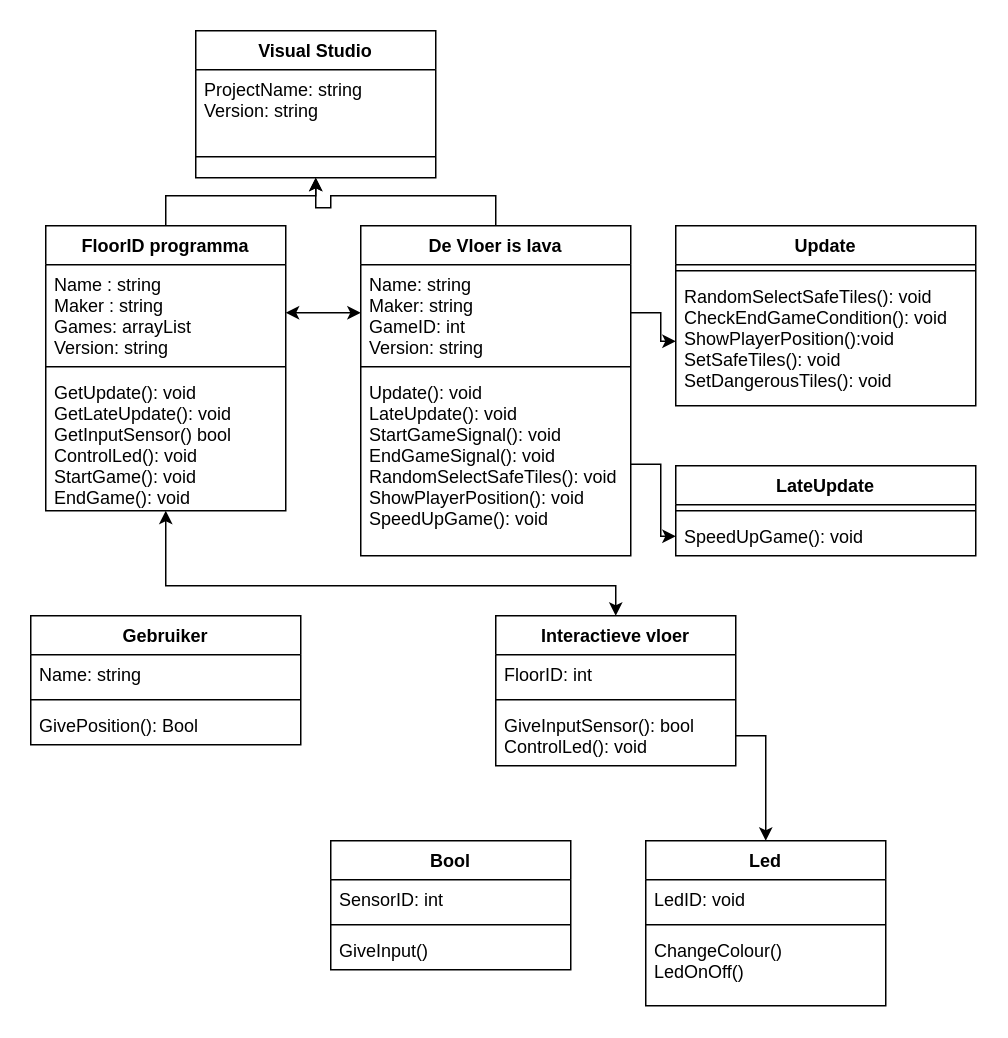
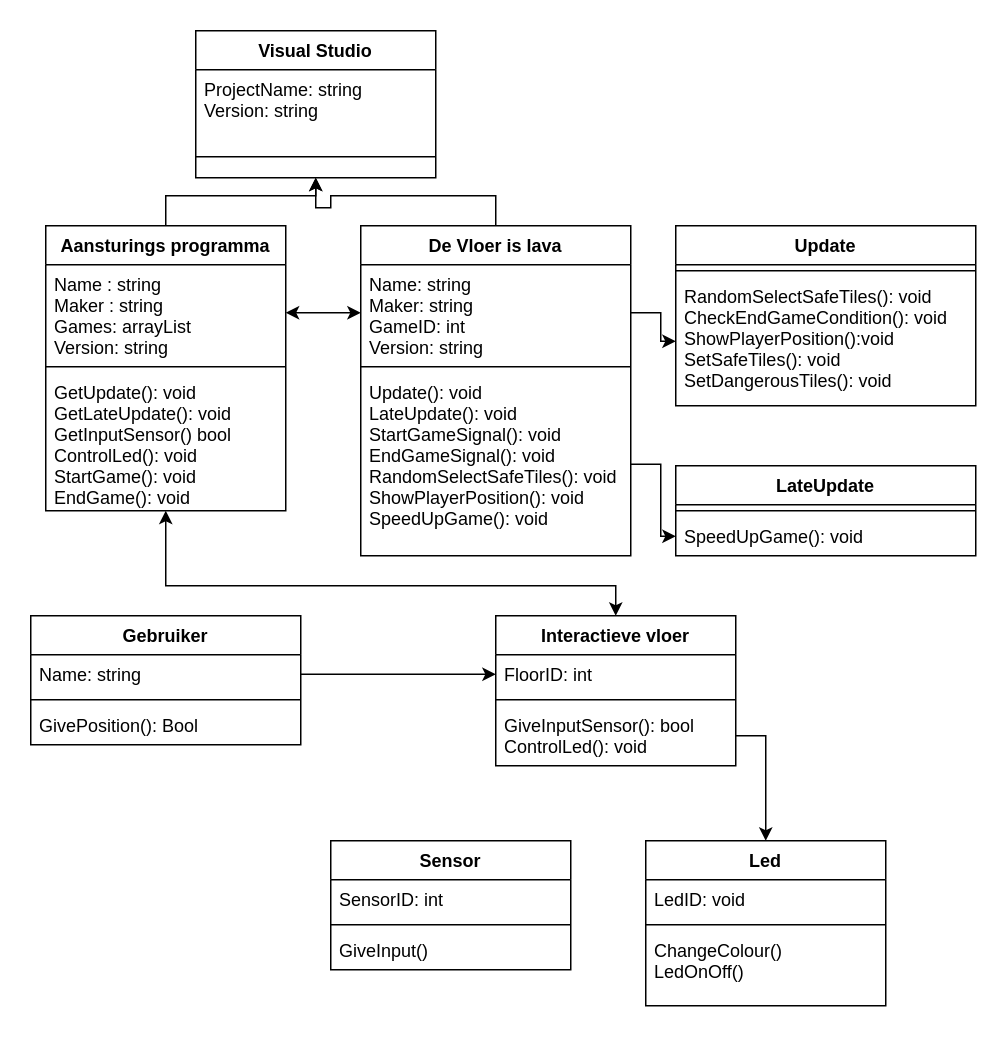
  <mxCell id="0" />
  <mxCell id="1" parent="0" />
  <mxCell id="2" style="edgeStyle=orthogonalEdgeStyle;rounded=0;orthogonalLoop=1;jettySize=auto;html=1;exitX=0.5;exitY=0;exitDx=0;exitDy=0;entryX=0.5;entryY=1;entryDx=0;entryDy=0;startArrow=none;startFill=0;endArrow=classic;endFill=1;" edge="1" parent="1" source="30" target="40"><mxGeometry relative="1" as="geometry" /></mxCell>
  <mxCell id="3" style="edgeStyle=orthogonalEdgeStyle;rounded=0;orthogonalLoop=1;jettySize=auto;html=1;exitX=0.5;exitY=0;exitDx=0;exitDy=0;entryX=0.5;entryY=1;entryDx=0;entryDy=0;entryPerimeter=0;startArrow=classic;startFill=1;" parent="1" source="7" target="33" edge="1"><mxGeometry relative="1" as="geometry"><Array as="points"><mxPoint x="410" y="390" /><mxPoint x="110" y="390" /></Array></mxGeometry></mxCell>
+ <mxCell id="4" style="edgeStyle=orthogonalEdgeStyle;rounded=0;orthogonalLoop=1;jettySize=auto;html=1;exitX=1;exitY=0.5;exitDx=0;exitDy=0;entryX=0;entryY=0.5;entryDx=0;entryDy=0;" parent="1" source="12" target="8" edge="1"><mxGeometry relative="1" as="geometry" /></mxCell>
  <mxCell id="5" style="edgeStyle=orthogonalEdgeStyle;rounded=0;orthogonalLoop=1;jettySize=auto;html=1;entryX=0;entryY=0.5;entryDx=0;entryDy=0;startArrow=classic;startFill=1;" parent="1" source="31" target="27" edge="1"><mxGeometry relative="1" as="geometry" /></mxCell>
  <mxCell id="6" style="edgeStyle=orthogonalEdgeStyle;rounded=0;orthogonalLoop=1;jettySize=auto;html=1;entryX=0.5;entryY=0;entryDx=0;entryDy=0;exitX=1;exitY=0.5;exitDx=0;exitDy=0;" edge="1" parent="1" source="10" target="20"><mxGeometry relative="1" as="geometry" /></mxCell>
  <mxCell id="7" value="Interactieve vloer" style="swimlane;fontStyle=1;align=center;verticalAlign=top;childLayout=stackLayout;horizontal=1;startSize=26;horizontalStack=0;resizeParent=1;resizeParentMax=0;resizeLast=0;collapsible=1;marginBottom=0;fillColor=#ffffff;" parent="1" vertex="1"><mxGeometry x="330" y="410" width="160" height="100" as="geometry" /></mxCell>
  <mxCell id="8" value="FloorID: int" style="text;strokeColor=none;fillColor=none;align=left;verticalAlign=top;spacingLeft=4;spacingRight=4;overflow=hidden;rotatable=0;points=[[0,0.5],[1,0.5]];portConstraint=eastwest;" parent="7" vertex="1"><mxGeometry y="26" width="160" height="26" as="geometry" /></mxCell>
  <mxCell id="9" value="" style="line;strokeWidth=1;fillColor=none;align=left;verticalAlign=middle;spacingTop=-1;spacingLeft=3;spacingRight=3;rotatable=0;labelPosition=right;points=[];portConstraint=eastwest;" parent="7" vertex="1"><mxGeometry y="52" width="160" height="8" as="geometry" /></mxCell>
  <mxCell id="10" value="GiveInputSensor(): bool&#10;ControlLed(): void" style="text;strokeColor=none;fillColor=none;align=left;verticalAlign=top;spacingLeft=4;spacingRight=4;overflow=hidden;rotatable=0;points=[[0,0.5],[1,0.5]];portConstraint=eastwest;" parent="7" vertex="1"><mxGeometry y="60" width="160" height="40" as="geometry" /></mxCell>
  <mxCell id="11" value="Gebruiker" style="swimlane;fontStyle=1;align=center;verticalAlign=top;childLayout=stackLayout;horizontal=1;startSize=26;horizontalStack=0;resizeParent=1;resizeParentMax=0;resizeLast=0;collapsible=1;marginBottom=0;fillColor=#ffffff;" parent="1" vertex="1"><mxGeometry x="20" y="410" width="180" height="86" as="geometry" /></mxCell>
  <mxCell id="12" value="Name: string&#10;" style="text;strokeColor=none;fillColor=none;align=left;verticalAlign=top;spacingLeft=4;spacingRight=4;overflow=hidden;rotatable=0;points=[[0,0.5],[1,0.5]];portConstraint=eastwest;" parent="11" vertex="1"><mxGeometry y="26" width="180" height="26" as="geometry" /></mxCell>
  <mxCell id="13" value="" style="line;strokeWidth=1;fillColor=none;align=left;verticalAlign=middle;spacingTop=-1;spacingLeft=3;spacingRight=3;rotatable=0;labelPosition=right;points=[];portConstraint=eastwest;" parent="11" vertex="1"><mxGeometry y="52" width="180" height="8" as="geometry" /></mxCell>
  <mxCell id="14" value="GivePosition(): Bool " style="text;strokeColor=none;fillColor=none;align=left;verticalAlign=top;spacingLeft=4;spacingRight=4;overflow=hidden;rotatable=0;points=[[0,0.5],[1,0.5]];portConstraint=eastwest;" parent="11" vertex="1"><mxGeometry y="60" width="180" height="26" as="geometry" /></mxCell>
  <mxCell id="15" style="edgeStyle=orthogonalEdgeStyle;rounded=0;orthogonalLoop=1;jettySize=auto;html=1;exitX=0.5;exitY=0;exitDx=0;exitDy=0;entryX=0.5;entryY=1;entryDx=0;entryDy=0;startArrow=none;startFill=0;endArrow=classic;endFill=1;" edge="1" parent="1" source="26" target="40"><mxGeometry relative="1" as="geometry" /></mxCell>
- <mxCell id="16" value="Bool" style="swimlane;fontStyle=1;align=center;verticalAlign=top;childLayout=stackLayout;horizontal=1;startSize=26;horizontalStack=0;resizeParent=1;resizeParentMax=0;resizeLast=0;collapsible=1;marginBottom=0;fillColor=#ffffff;" vertex="1" parent="1"><mxGeometry x="220" y="560" width="160" height="86" as="geometry" /></mxCell>
+ <mxCell id="16" value="Sensor" style="swimlane;fontStyle=1;align=center;verticalAlign=top;childLayout=stackLayout;horizontal=1;startSize=26;horizontalStack=0;resizeParent=1;resizeParentMax=0;resizeLast=0;collapsible=1;marginBottom=0;fillColor=#ffffff;" vertex="1" parent="1"><mxGeometry x="220" y="560" width="160" height="86" as="geometry" /></mxCell>
  <mxCell id="17" value="SensorID: int" style="text;strokeColor=none;fillColor=none;align=left;verticalAlign=top;spacingLeft=4;spacingRight=4;overflow=hidden;rotatable=0;points=[[0,0.5],[1,0.5]];portConstraint=eastwest;" vertex="1" parent="16"><mxGeometry y="26" width="160" height="26" as="geometry" /></mxCell>
  <mxCell id="18" value="" style="line;strokeWidth=1;fillColor=none;align=left;verticalAlign=middle;spacingTop=-1;spacingLeft=3;spacingRight=3;rotatable=0;labelPosition=right;points=[];portConstraint=eastwest;" vertex="1" parent="16"><mxGeometry y="52" width="160" height="8" as="geometry" /></mxCell>
  <mxCell id="19" value="GiveInput()" style="text;strokeColor=none;fillColor=none;align=left;verticalAlign=top;spacingLeft=4;spacingRight=4;overflow=hidden;rotatable=0;points=[[0,0.5],[1,0.5]];portConstraint=eastwest;" vertex="1" parent="16"><mxGeometry y="60" width="160" height="26" as="geometry" /></mxCell>
  <mxCell id="20" value="Led" style="swimlane;fontStyle=1;align=center;verticalAlign=top;childLayout=stackLayout;horizontal=1;startSize=26;horizontalStack=0;resizeParent=1;resizeParentMax=0;resizeLast=0;collapsible=1;marginBottom=0;fillColor=#ffffff;" vertex="1" parent="1"><mxGeometry x="430" y="560" width="160" height="110" as="geometry" /></mxCell>
  <mxCell id="21" value="LedID: void" style="text;strokeColor=none;fillColor=none;align=left;verticalAlign=top;spacingLeft=4;spacingRight=4;overflow=hidden;rotatable=0;points=[[0,0.5],[1,0.5]];portConstraint=eastwest;" vertex="1" parent="20"><mxGeometry y="26" width="160" height="26" as="geometry" /></mxCell>
  <mxCell id="22" value="" style="line;strokeWidth=1;fillColor=none;align=left;verticalAlign=middle;spacingTop=-1;spacingLeft=3;spacingRight=3;rotatable=0;labelPosition=right;points=[];portConstraint=eastwest;" vertex="1" parent="20"><mxGeometry y="52" width="160" height="8" as="geometry" /></mxCell>
  <mxCell id="23" value="ChangeColour()&#10;LedOnOff()" style="text;strokeColor=none;fillColor=none;align=left;verticalAlign=top;spacingLeft=4;spacingRight=4;overflow=hidden;rotatable=0;points=[[0,0.5],[1,0.5]];portConstraint=eastwest;" vertex="1" parent="20"><mxGeometry y="60" width="160" height="50" as="geometry" /></mxCell>
  <mxCell id="24" style="edgeStyle=orthogonalEdgeStyle;rounded=0;orthogonalLoop=1;jettySize=auto;html=1;startArrow=none;startFill=0;endArrow=classic;endFill=1;" edge="1" parent="1" source="27" target="36"><mxGeometry relative="1" as="geometry"><mxPoint x="660" y="119" as="targetPoint" /></mxGeometry></mxCell>
  <mxCell id="25" style="edgeStyle=orthogonalEdgeStyle;rounded=0;orthogonalLoop=1;jettySize=auto;html=1;entryX=0;entryY=0.5;entryDx=0;entryDy=0;startArrow=none;startFill=0;endArrow=classic;endFill=1;" edge="1" parent="1" source="29" target="39"><mxGeometry relative="1" as="geometry" /></mxCell>
  <mxCell id="26" value="De Vloer is lava" style="swimlane;fontStyle=1;align=center;verticalAlign=top;childLayout=stackLayout;horizontal=1;startSize=26;horizontalStack=0;resizeParent=1;resizeParentMax=0;resizeLast=0;collapsible=1;marginBottom=0;fillColor=#ffffff;" parent="1" vertex="1"><mxGeometry x="240" y="150" width="180" height="220" as="geometry" /></mxCell>
  <mxCell id="27" value="Name: string&#10;Maker: string&#10;GameID: int&#10;Version: string" style="text;strokeColor=none;fillColor=none;align=left;verticalAlign=top;spacingLeft=4;spacingRight=4;overflow=hidden;rotatable=0;points=[[0,0.5],[1,0.5]];portConstraint=eastwest;" parent="26" vertex="1"><mxGeometry y="26" width="180" height="64" as="geometry" /></mxCell>
  <mxCell id="28" value="" style="line;strokeWidth=1;fillColor=none;align=left;verticalAlign=middle;spacingTop=-1;spacingLeft=3;spacingRight=3;rotatable=0;labelPosition=right;points=[];portConstraint=eastwest;" parent="26" vertex="1"><mxGeometry y="90" width="180" height="8" as="geometry" /></mxCell>
  <mxCell id="29" value="Update(): void&#10;LateUpdate(): void&#10;StartGameSignal(): void&#10;EndGameSignal(): void&#10;RandomSelectSafeTiles(): void&#10;ShowPlayerPosition(): void&#10;SpeedUpGame(): void&#10;" style="text;strokeColor=none;fillColor=none;align=left;verticalAlign=top;spacingLeft=4;spacingRight=4;overflow=hidden;rotatable=0;points=[[0,0.5],[1,0.5]];portConstraint=eastwest;" parent="26" vertex="1"><mxGeometry y="98" width="180" height="122" as="geometry" /></mxCell>
- <mxCell id="30" value="FloorID programma" style="swimlane;fontStyle=1;align=center;verticalAlign=top;childLayout=stackLayout;horizontal=1;startSize=26;horizontalStack=0;resizeParent=1;resizeParentMax=0;resizeLast=0;collapsible=1;marginBottom=0;fillColor=#ffffff;" parent="1" vertex="1"><mxGeometry x="30" y="150" width="160" height="190" as="geometry" /></mxCell>
+ <mxCell id="30" value="Aansturings programma" style="swimlane;fontStyle=1;align=center;verticalAlign=top;childLayout=stackLayout;horizontal=1;startSize=26;horizontalStack=0;resizeParent=1;resizeParentMax=0;resizeLast=0;collapsible=1;marginBottom=0;fillColor=#ffffff;" parent="1" vertex="1"><mxGeometry x="30" y="150" width="160" height="190" as="geometry" /></mxCell>
  <mxCell id="31" value="Name : string&#10;Maker : string&#10;Games: arrayList&#10;Version: string" style="text;strokeColor=none;fillColor=none;align=left;verticalAlign=top;spacingLeft=4;spacingRight=4;overflow=hidden;rotatable=0;points=[[0,0.5],[1,0.5]];portConstraint=eastwest;" parent="30" vertex="1"><mxGeometry y="26" width="160" height="64" as="geometry" /></mxCell>
  <mxCell id="32" value="" style="line;strokeWidth=1;fillColor=none;align=left;verticalAlign=middle;spacingTop=-1;spacingLeft=3;spacingRight=3;rotatable=0;labelPosition=right;points=[];portConstraint=eastwest;" parent="30" vertex="1"><mxGeometry y="90" width="160" height="8" as="geometry" /></mxCell>
  <mxCell id="33" value="GetUpdate(): void&#10;GetLateUpdate(): void&#10;GetInputSensor() bool&#10;ControlLed(): void&#10;StartGame(): void&#10;EndGame(): void" style="text;strokeColor=none;fillColor=none;align=left;verticalAlign=top;spacingLeft=4;spacingRight=4;overflow=hidden;rotatable=0;points=[[0,0.5],[1,0.5]];portConstraint=eastwest;" parent="30" vertex="1"><mxGeometry y="98" width="160" height="92" as="geometry" /></mxCell>
  <mxCell id="34" value="Update" style="swimlane;fontStyle=1;align=center;verticalAlign=top;childLayout=stackLayout;horizontal=1;startSize=26;horizontalStack=0;resizeParent=1;resizeParentMax=0;resizeLast=0;collapsible=1;marginBottom=0;fillColor=#ffffff;" vertex="1" parent="1"><mxGeometry x="450" y="150" width="200" height="120" as="geometry" /></mxCell>
  <mxCell id="35" value="" style="line;strokeWidth=1;fillColor=none;align=left;verticalAlign=middle;spacingTop=-1;spacingLeft=3;spacingRight=3;rotatable=0;labelPosition=right;points=[];portConstraint=eastwest;" vertex="1" parent="34"><mxGeometry y="26" width="200" height="8" as="geometry" /></mxCell>
  <mxCell id="36" value="RandomSelectSafeTiles(): void&#10;CheckEndGameCondition(): void&#10;ShowPlayerPosition():void&#10;SetSafeTiles(): void&#10;SetDangerousTiles(): void&#10;" style="text;strokeColor=none;fillColor=none;align=left;verticalAlign=top;spacingLeft=4;spacingRight=4;overflow=hidden;rotatable=0;points=[[0,0.5],[1,0.5]];portConstraint=eastwest;" vertex="1" parent="34"><mxGeometry y="34" width="200" height="86" as="geometry" /></mxCell>
  <mxCell id="37" value="LateUpdate" style="swimlane;fontStyle=1;align=center;verticalAlign=top;childLayout=stackLayout;horizontal=1;startSize=26;horizontalStack=0;resizeParent=1;resizeParentMax=0;resizeLast=0;collapsible=1;marginBottom=0;fillColor=#ffffff;" vertex="1" parent="1"><mxGeometry x="450" y="310" width="200" height="60" as="geometry" /></mxCell>
  <mxCell id="38" value="" style="line;strokeWidth=1;fillColor=none;align=left;verticalAlign=middle;spacingTop=-1;spacingLeft=3;spacingRight=3;rotatable=0;labelPosition=right;points=[];portConstraint=eastwest;" vertex="1" parent="37"><mxGeometry y="26" width="200" height="8" as="geometry" /></mxCell>
  <mxCell id="39" value="SpeedUpGame(): void" style="text;strokeColor=none;fillColor=none;align=left;verticalAlign=top;spacingLeft=4;spacingRight=4;overflow=hidden;rotatable=0;points=[[0,0.5],[1,0.5]];portConstraint=eastwest;" vertex="1" parent="37"><mxGeometry y="34" width="200" height="26" as="geometry" /></mxCell>
  <mxCell id="40" value="Visual Studio" style="swimlane;fontStyle=1;align=center;verticalAlign=top;childLayout=stackLayout;horizontal=1;startSize=26;horizontalStack=0;resizeParent=1;resizeParentMax=0;resizeLast=0;collapsible=1;marginBottom=0;fillColor=#ffffff;" vertex="1" parent="1"><mxGeometry x="130" y="20" width="160" height="98" as="geometry" /></mxCell>
  <mxCell id="41" value="ProjectName: string&#10;Version: string" style="text;strokeColor=none;fillColor=none;align=left;verticalAlign=top;spacingLeft=4;spacingRight=4;overflow=hidden;rotatable=0;points=[[0,0.5],[1,0.5]];portConstraint=eastwest;" vertex="1" parent="40"><mxGeometry y="26" width="160" height="44" as="geometry" /></mxCell>
  <mxCell id="42" value="" style="line;strokeWidth=1;fillColor=none;align=left;verticalAlign=middle;spacingTop=-1;spacingLeft=3;spacingRight=3;rotatable=0;labelPosition=right;points=[];portConstraint=eastwest;" vertex="1" parent="40"><mxGeometry y="70" width="160" height="28" as="geometry" /></mxCell>
